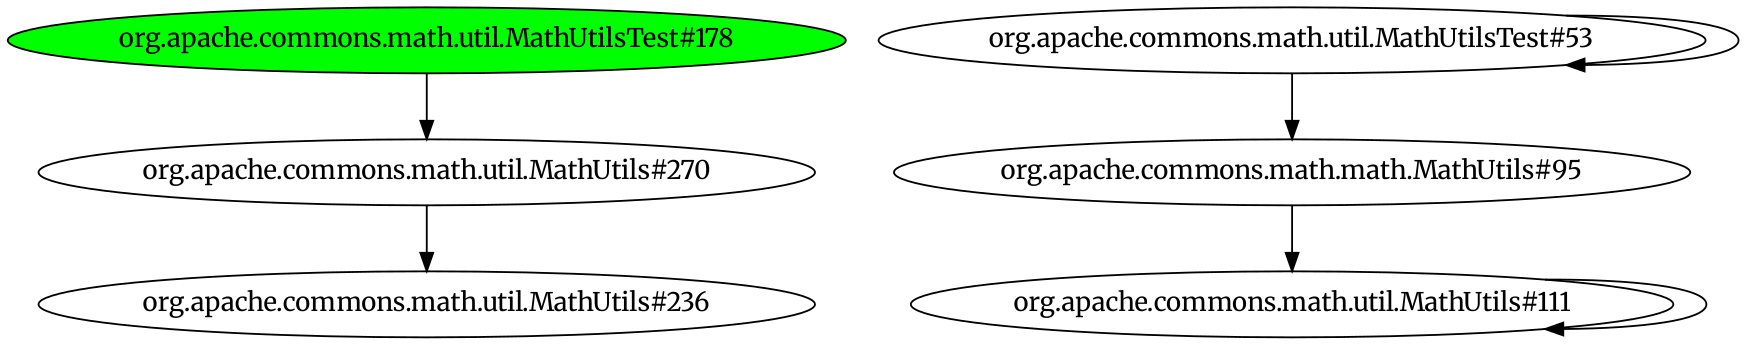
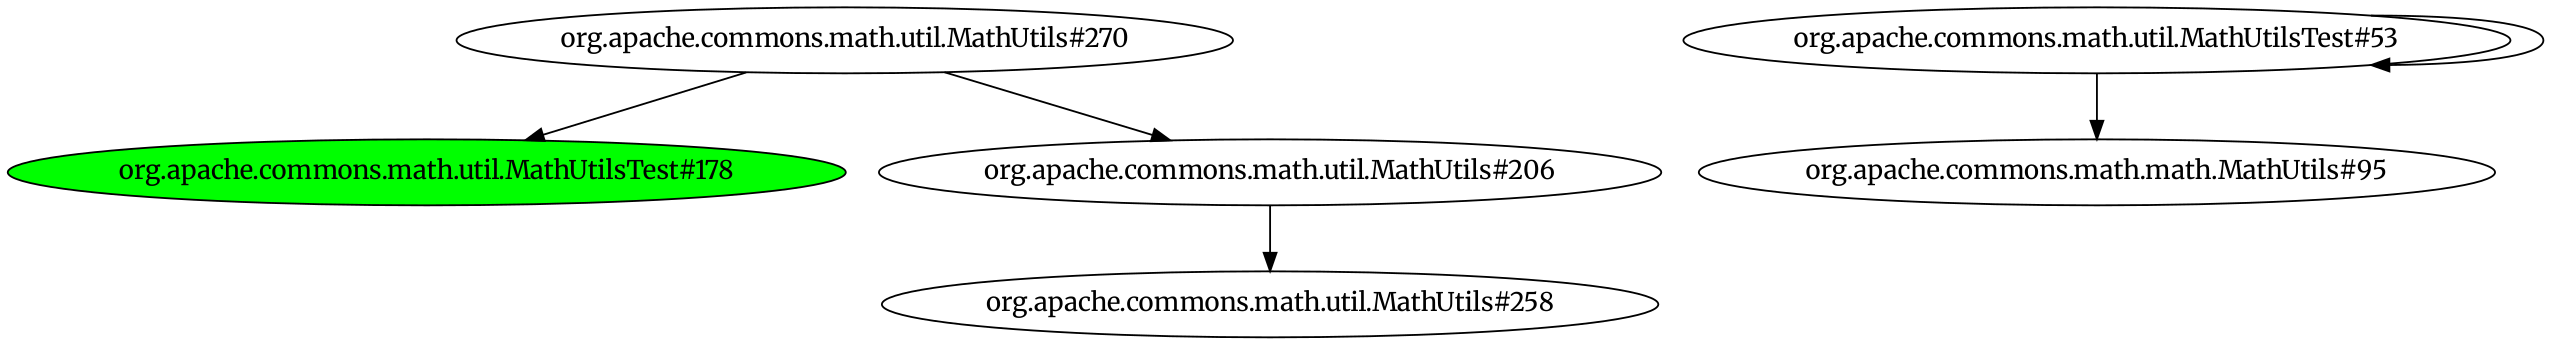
  digraph {
    fontname=Merriweather
    node [fontname=Merriweather]
    edge [fontname=Merriweather]
    "org.apache.commons.math.util.MathUtilsTest#178" [fillcolor=green style=filled]
    n2 [label="org.apache.commons.math.util.MathUtils#270"]
-   "org.apache.commons.math.util.MathUtils#236"
+   "org.apache.commons.math.util.MathUtils#236" [label="org.apache.commons.math.util.MathUtils#206"]
    "org.apache.commons.math.util.MathUtilsTest#53"
    n5 [label="org.apache.commons.math.math.MathUtils#95"]
-   "org.apache.commons.math.util.MathUtils#111"
-   "org.apache.commons.math.util.MathUtilsTest#178" -> n2
+   "org.apache.commons.math.util.MathUtils#258"
+   n2 -> "org.apache.commons.math.util.MathUtilsTest#178"
    n2 -> "org.apache.commons.math.util.MathUtils#236"
+   "org.apache.commons.math.util.MathUtils#236" -> "org.apache.commons.math.util.MathUtils#258"
    "org.apache.commons.math.util.MathUtilsTest#53" -> "org.apache.commons.math.util.MathUtilsTest#53"
    "org.apache.commons.math.util.MathUtilsTest#53" -> n5
-   n5 -> "org.apache.commons.math.util.MathUtils#111"
-   "org.apache.commons.math.util.MathUtils#111" -> "org.apache.commons.math.util.MathUtils#111"
  }
